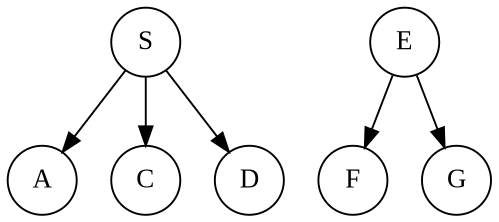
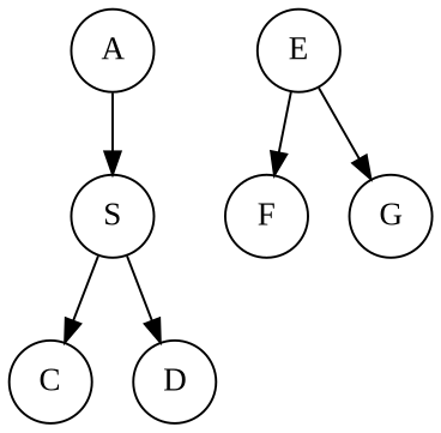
  digraph {
    fontname="Liberation Serif"
    node [fontname="Liberation Serif" shape=circle]
    edge [fontname="Liberation Serif"]
    n1 [label=S]
    n2 [label=A]
    n3 [label=C]
    n4 [label=D]
    n5 [label=E]
    n6 [label=F]
    n7 [label=G]
-   n1 -> n2
+   n2 -> n1
    n1 -> n3
    n1 -> n4
    n5 -> n6
    n5 -> n7
  }
